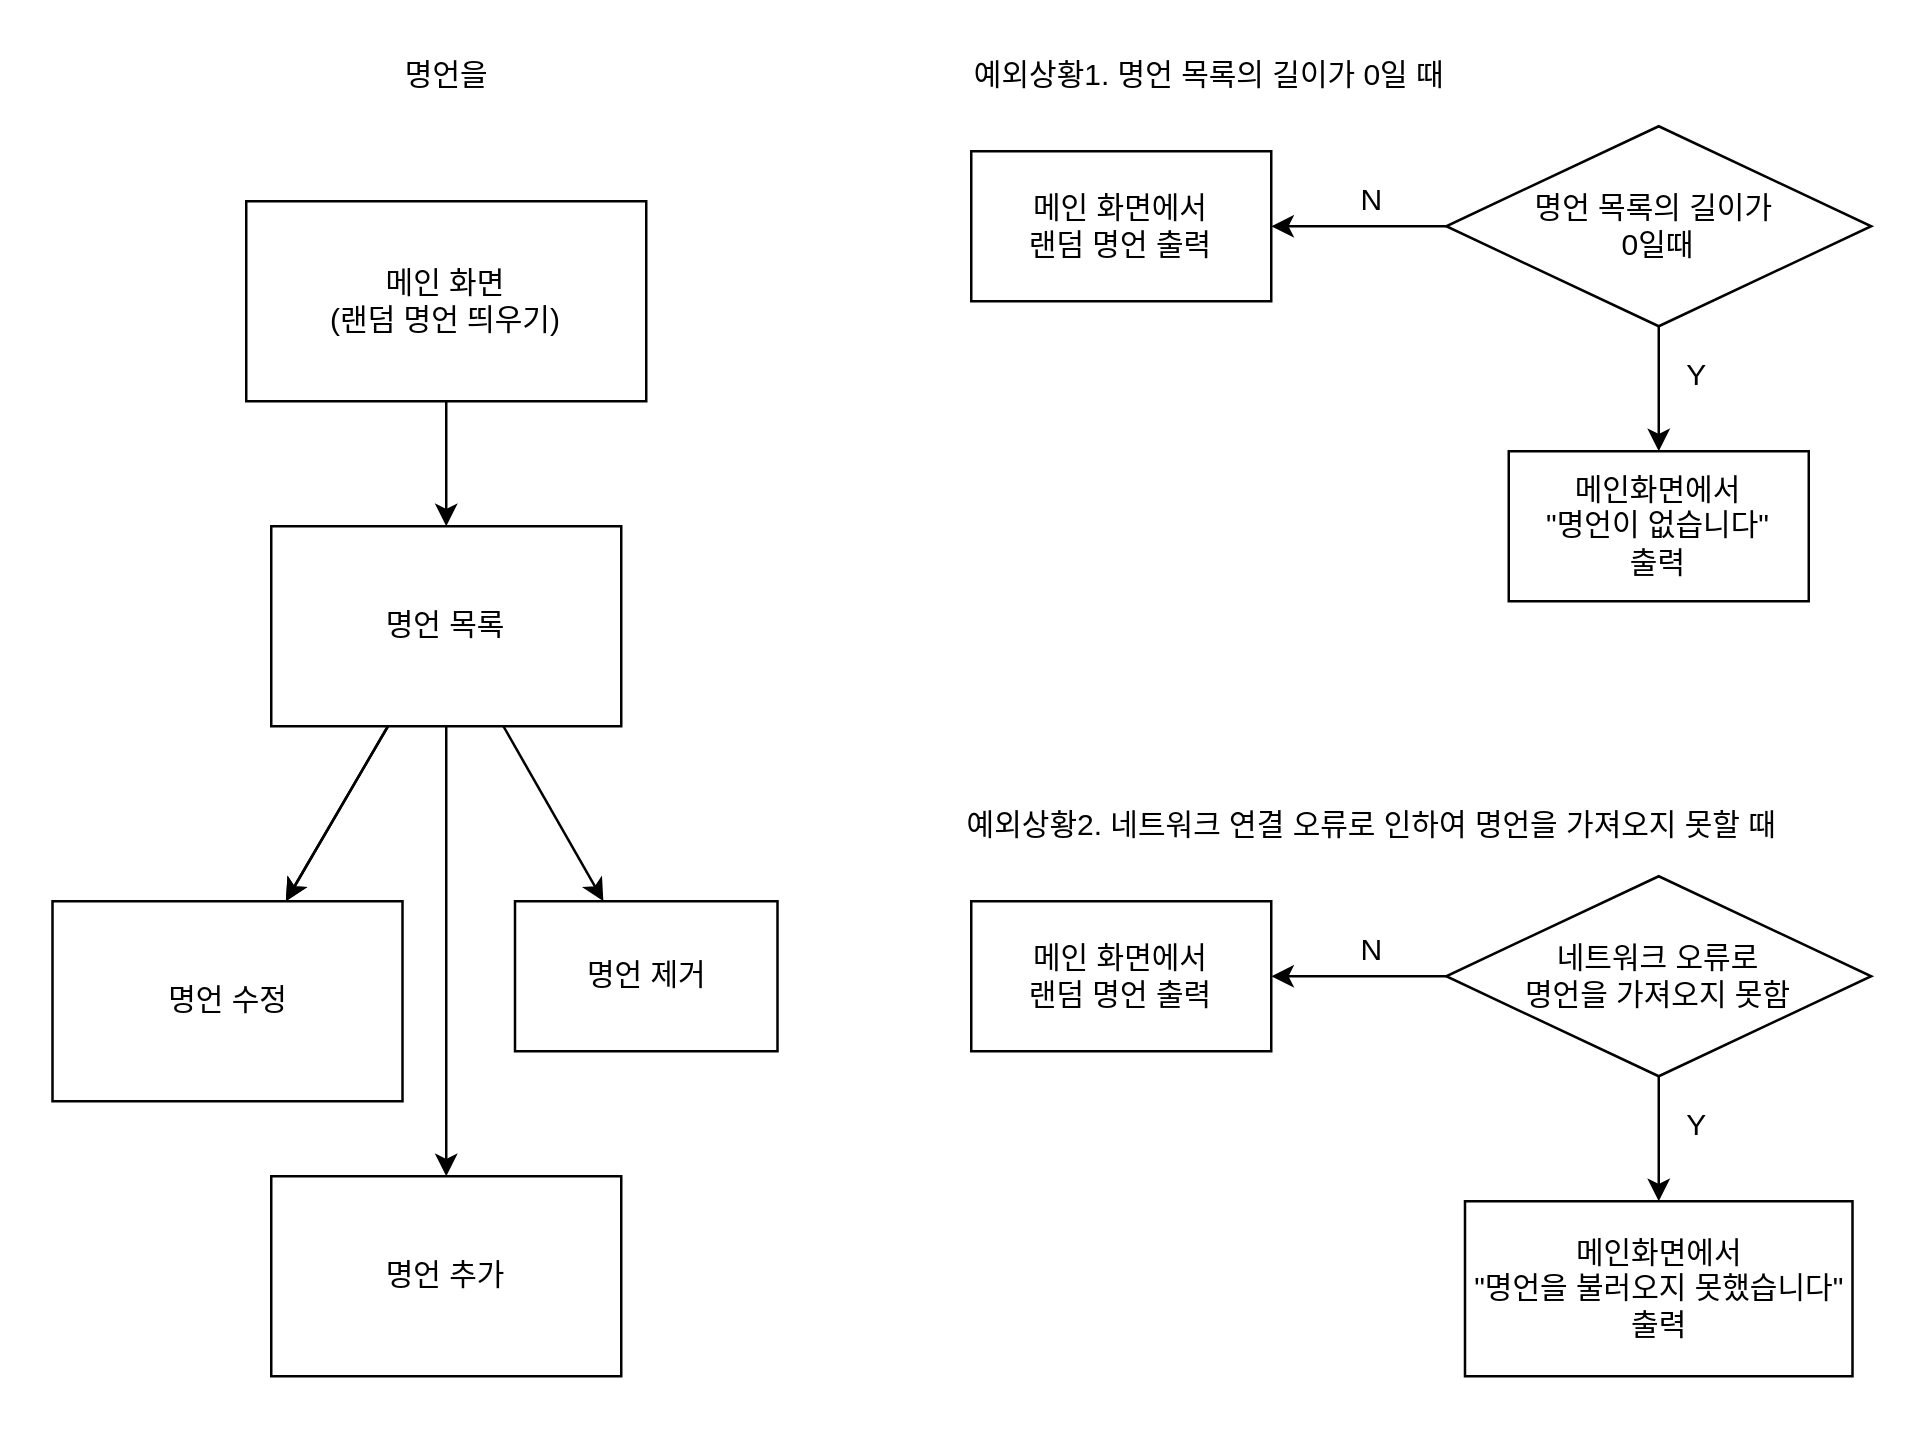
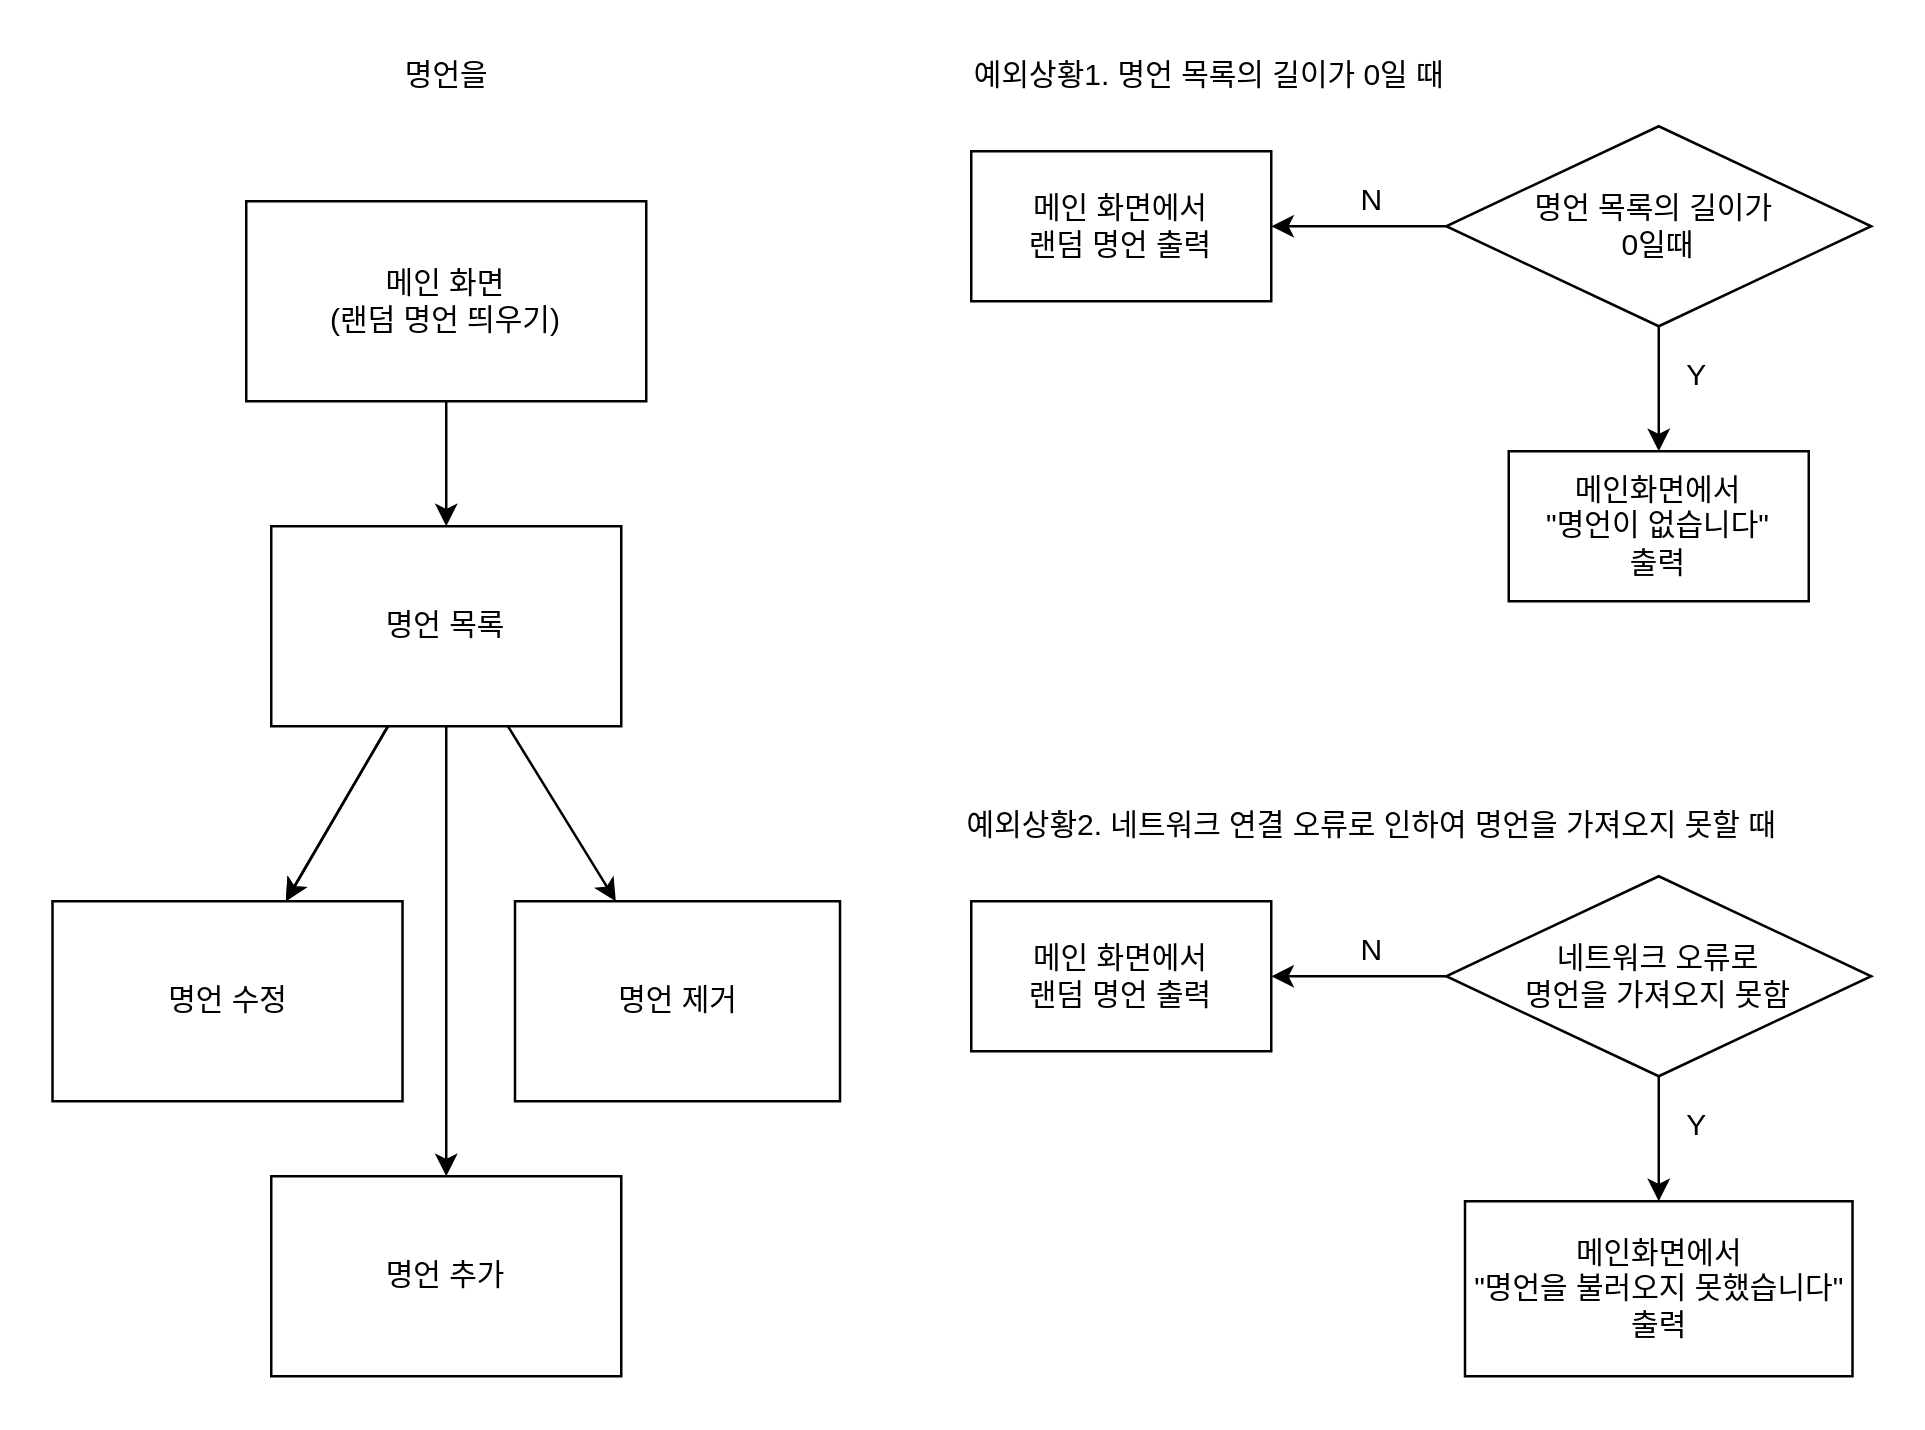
  <mxCell id="0" />
  <mxCell id="1" parent="0" />
  <mxCell id="2" value="" style="edgeStyle=none;html=1;" edge="1" parent="1" source="3" target="8"><mxGeometry relative="1" as="geometry" /></mxCell>
  <mxCell id="3" value="메인 화면&lt;br&gt;(랜덤 명언 띄우기)" style="rounded=0;whiteSpace=wrap;html=1;" parent="1" vertex="1"><mxGeometry x="98" y="80" width="160" height="80" as="geometry" /></mxCell>
  <mxCell id="4" value="" style="edgeStyle=none;html=1;" edge="1" parent="1" source="8" target="9"><mxGeometry relative="1" as="geometry" /></mxCell>
  <mxCell id="5" value="" style="edgeStyle=none;html=1;" edge="1" parent="1" source="8" target="9"><mxGeometry relative="1" as="geometry" /></mxCell>
  <mxCell id="6" value="" style="edgeStyle=none;html=1;" edge="1" parent="1" source="8" target="10"><mxGeometry relative="1" as="geometry" /></mxCell>
  <mxCell id="7" value="" style="edgeStyle=none;html=1;" edge="1" parent="1" source="8" target="28"><mxGeometry relative="1" as="geometry" /></mxCell>
  <mxCell id="8" value="명언 목록" style="rounded=0;whiteSpace=wrap;html=1;" vertex="1" parent="1"><mxGeometry x="108" y="210" width="140" height="80" as="geometry" /></mxCell>
  <mxCell id="9" value="명언 수정" style="rounded=0;whiteSpace=wrap;html=1;" vertex="1" parent="1"><mxGeometry x="20.5" y="360" width="140" height="80" as="geometry" /></mxCell>
- <mxCell id="10" value="명언 제거" style="rounded=0;whiteSpace=wrap;html=1;" vertex="1" parent="1"><mxGeometry x="205.5" y="360" width="105" height="60" as="geometry" /></mxCell>
+ <mxCell id="10" value="명언 제거" style="rounded=0;whiteSpace=wrap;html=1;" vertex="1" parent="1"><mxGeometry x="205.5" y="360" width="130" height="80" as="geometry" /></mxCell>
  <mxCell id="11" value="예외상황1. 명언 목록의 길이가 0일 때" style="text;html=1;resizable=0;autosize=1;align=center;verticalAlign=middle;points=[];fillColor=none;strokeColor=none;rounded=0;" vertex="1" parent="1"><mxGeometry x="388" y="20" width="190" height="20" as="geometry" /></mxCell>
  <mxCell id="12" value="명언을" style="text;html=1;resizable=0;autosize=1;align=center;verticalAlign=middle;points=[];fillColor=none;strokeColor=none;rounded=0;" vertex="1" parent="1"><mxGeometry x="148" y="20" width="60" height="20" as="geometry" /></mxCell>
  <mxCell id="13" value="" style="edgeStyle=none;html=1;" edge="1" parent="1" source="15"><mxGeometry relative="1" as="geometry"><mxPoint x="508" y="90" as="targetPoint" /></mxGeometry></mxCell>
  <mxCell id="14" value="" style="edgeStyle=none;html=1;" edge="1" parent="1" source="15"><mxGeometry relative="1" as="geometry"><mxPoint x="663" y="180" as="targetPoint" /></mxGeometry></mxCell>
  <mxCell id="15" value="명언 목록의 길이가&amp;nbsp;&lt;br&gt;0일때" style="rhombus;whiteSpace=wrap;html=1;" vertex="1" parent="1"><mxGeometry x="578" y="50" width="170" height="80" as="geometry" /></mxCell>
  <mxCell id="16" value="메인 화면에서&lt;br&gt;랜덤 명언 출력" style="whiteSpace=wrap;html=1;" vertex="1" parent="1"><mxGeometry x="388" y="60" width="120" height="60" as="geometry" /></mxCell>
  <mxCell id="17" value="N" style="text;html=1;resizable=0;autosize=1;align=center;verticalAlign=middle;points=[];fillColor=none;strokeColor=none;rounded=0;" vertex="1" parent="1"><mxGeometry x="538" y="70" width="20" height="20" as="geometry" /></mxCell>
  <mxCell id="18" value="메인화면에서&lt;br&gt;&quot;명언이 없습니다&quot;&lt;br&gt;출력" style="whiteSpace=wrap;html=1;" vertex="1" parent="1"><mxGeometry x="603" y="180" width="120" height="60" as="geometry" /></mxCell>
  <mxCell id="19" value="Y" style="text;html=1;resizable=0;autosize=1;align=center;verticalAlign=middle;points=[];fillColor=none;strokeColor=none;rounded=0;" vertex="1" parent="1"><mxGeometry x="668" y="140" width="20" height="20" as="geometry" /></mxCell>
  <mxCell id="20" value="예외상황2. 네트워크 연결 오류로 인하여 명언을 가져오지 못할 때" style="text;html=1;resizable=0;autosize=1;align=center;verticalAlign=middle;points=[];fillColor=none;strokeColor=none;rounded=0;" vertex="1" parent="1"><mxGeometry x="388" y="320" width="320" height="20" as="geometry" /></mxCell>
  <mxCell id="21" value="" style="edgeStyle=none;html=1;" edge="1" parent="1" source="23"><mxGeometry relative="1" as="geometry"><mxPoint x="508" y="390" as="targetPoint" /></mxGeometry></mxCell>
  <mxCell id="22" value="" style="edgeStyle=none;html=1;" edge="1" parent="1" source="23"><mxGeometry relative="1" as="geometry"><mxPoint x="663" y="480" as="targetPoint" /></mxGeometry></mxCell>
  <mxCell id="23" value="네트워크 오류로&lt;br&gt;명언을 가져오지 못함" style="rhombus;whiteSpace=wrap;html=1;" vertex="1" parent="1"><mxGeometry x="578" y="350" width="170" height="80" as="geometry" /></mxCell>
  <mxCell id="24" value="메인 화면에서&lt;br&gt;랜덤 명언 출력" style="whiteSpace=wrap;html=1;" vertex="1" parent="1"><mxGeometry x="388" y="360" width="120" height="60" as="geometry" /></mxCell>
  <mxCell id="25" value="N" style="text;html=1;resizable=0;autosize=1;align=center;verticalAlign=middle;points=[];fillColor=none;strokeColor=none;rounded=0;" vertex="1" parent="1"><mxGeometry x="538" y="370" width="20" height="20" as="geometry" /></mxCell>
  <mxCell id="26" value="메인화면에서&lt;br&gt;&quot;명언을 불러오지 못했습니다&quot;&lt;br&gt;출력" style="whiteSpace=wrap;html=1;" vertex="1" parent="1"><mxGeometry x="585.5" y="480" width="155" height="70" as="geometry" /></mxCell>
  <mxCell id="27" value="Y" style="text;html=1;resizable=0;autosize=1;align=center;verticalAlign=middle;points=[];fillColor=none;strokeColor=none;rounded=0;" vertex="1" parent="1"><mxGeometry x="668" y="440" width="20" height="20" as="geometry" /></mxCell>
  <mxCell id="28" value="명언 추가" style="rounded=0;whiteSpace=wrap;html=1;" vertex="1" parent="1"><mxGeometry x="108" y="470" width="140" height="80" as="geometry" /></mxCell>
